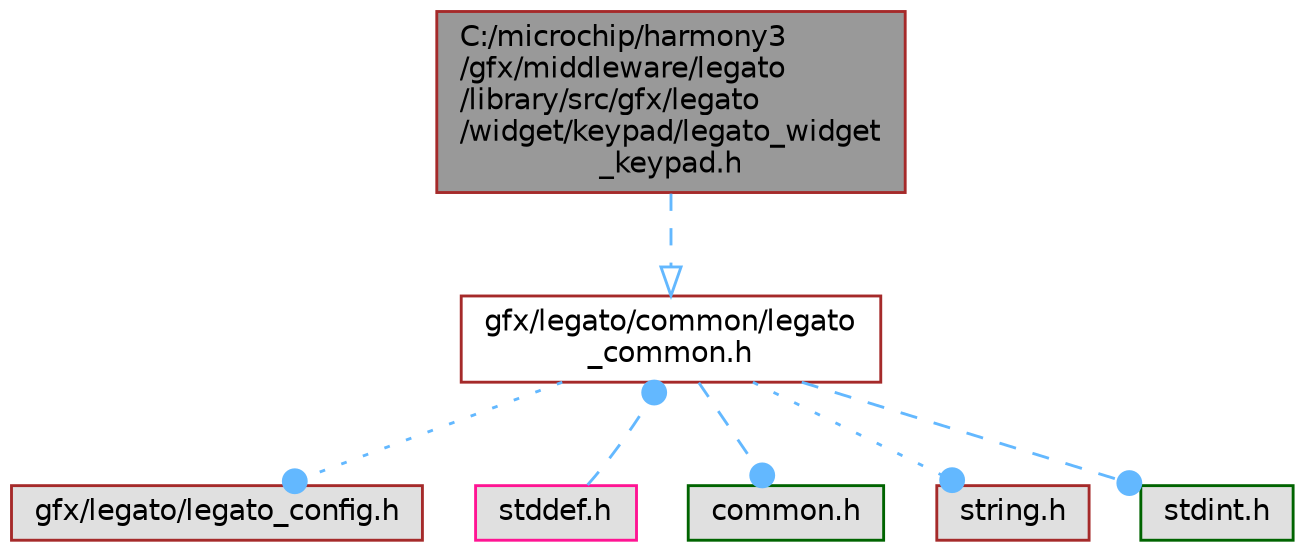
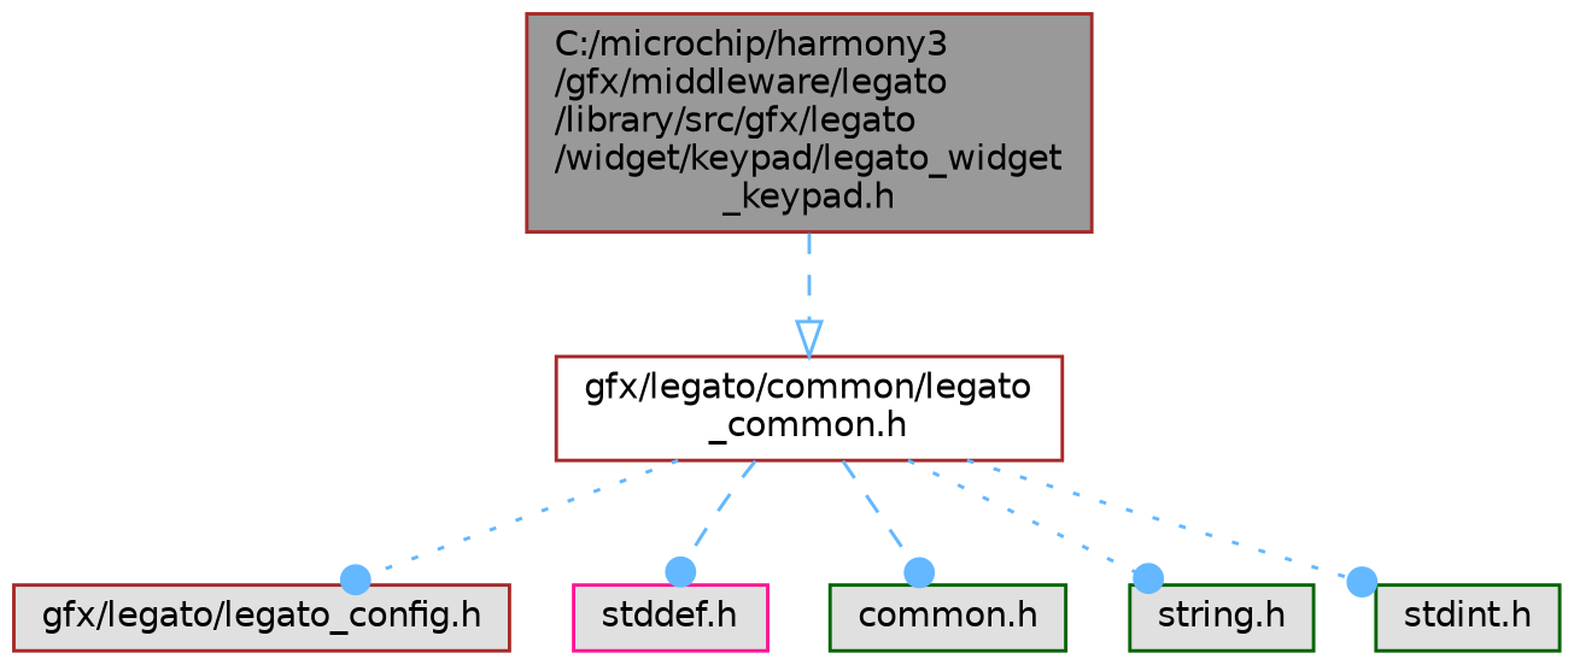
  digraph {
    node [color=brown fillcolor="#E0E0E0" fontname=Helvetica fontsize=10 shape=box style=filled]
    edge [arrowhead=dot color=steelblue1 fontname=Helvetica fontsize=10 labelfontname=Helvetica labelfontsize=10 style=dashed]
    n1 [fillcolor=grey60 fontcolor=black height=0.2 label="C:/microchip/harmony3\l/gfx/middleware/legato\l/library/src/gfx/legato\l/widget/keypad/legato_widget\l_keypad.h" width=0.4]
    n2 [fillcolor=white height=0.2 label="gfx/legato/common/legato\l_common.h" width=0.4]
    n3 [height=0.2 label="gfx/legato/legato_config.h" width=0.4]
    n4 [color=deeppink height=0.2 label="stddef.h" width=0.4]
    n5 [color=darkgreen height=0.2 label="common.h" width=0.4]
-   n6 [height=0.2 label="string.h" width=0.4]
+   n6 [color=darkgreen height=0.2 label="string.h" width=0.4]
    n7 [color=darkgreen height=0.2 label="stdint.h" width=0.4]
    n1 -> n2 [arrowhead=onormal]
    n2 -> n3 [style=dotted]
-   n4 -> n2
+   n2 -> n4
    n2 -> n5
    n2 -> n6 [style=dotted]
-   n2 -> n7
+   n2 -> n7 [style=dotted]
  }
